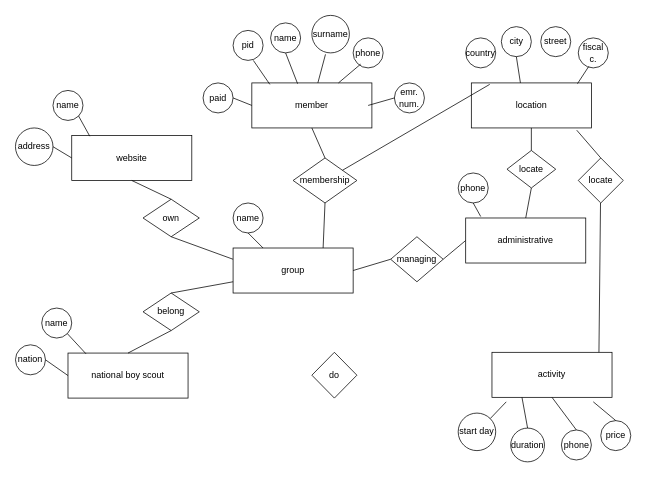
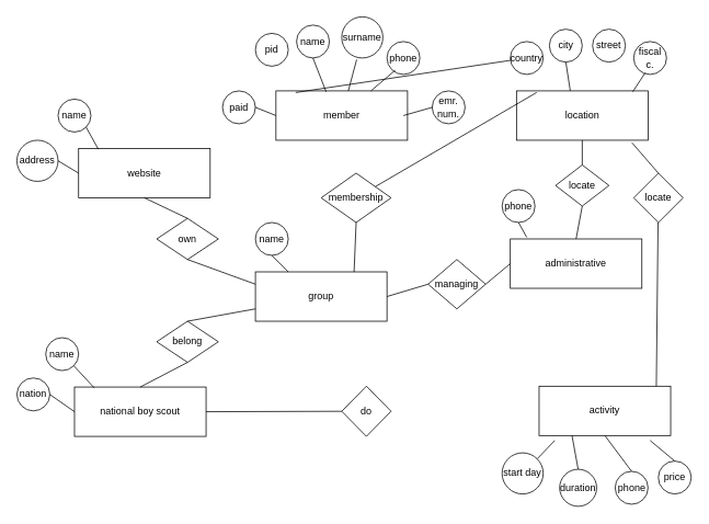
  <mxCell id="0" />
  <mxCell id="1" parent="0" />
  <mxCell id="2" style="edgeStyle=orthogonalEdgeStyle;rounded=0;orthogonalLoop=1;jettySize=auto;html=1;exitX=0;exitY=0.5;exitDx=0;exitDy=0;exitPerimeter=0;" edge="1" parent="1" source="3"><mxGeometry relative="1" as="geometry"><mxPoint x="310" y="360" as="targetPoint" /></mxGeometry></mxCell>
  <mxCell id="3" value="group" style="rounded=0;whiteSpace=wrap;html=1;" vertex="1" parent="1"><mxGeometry x="310" y="330" width="160" height="60" as="geometry" /></mxCell>
  <mxCell id="4" value="website" style="rounded=0;whiteSpace=wrap;html=1;" vertex="1" parent="1"><mxGeometry x="95" y="180" width="160" height="60" as="geometry" /></mxCell>
  <mxCell id="5" value="name" style="ellipse;whiteSpace=wrap;html=1;aspect=fixed;" vertex="1" parent="1"><mxGeometry x="310" y="270" width="40" height="40" as="geometry" /></mxCell>
  <mxCell id="6" value="" style="endArrow=none;html=1;rounded=0;entryX=0.25;entryY=0;entryDx=0;entryDy=0;exitX=0.5;exitY=1;exitDx=0;exitDy=0;" edge="1" parent="1" source="5" target="3"><mxGeometry width="50" height="50" relative="1" as="geometry"><mxPoint x="390" y="290" as="sourcePoint" /><mxPoint x="440" y="240" as="targetPoint" /></mxGeometry></mxCell>
  <mxCell id="7" value="own" style="rhombus;whiteSpace=wrap;html=1;" vertex="1" parent="1"><mxGeometry x="190" y="265" width="75" height="50" as="geometry" /></mxCell>
  <mxCell id="8" value="name" style="ellipse;whiteSpace=wrap;html=1;aspect=fixed;" vertex="1" parent="1"><mxGeometry x="70" y="120" width="40" height="40" as="geometry" /></mxCell>
  <mxCell id="9" value="" style="endArrow=none;html=1;rounded=0;entryX=1;entryY=1;entryDx=0;entryDy=0;exitX=0.15;exitY=0.017;exitDx=0;exitDy=0;exitPerimeter=0;" edge="1" parent="1" source="4" target="8"><mxGeometry width="50" height="50" relative="1" as="geometry"><mxPoint x="330" y="360" as="sourcePoint" /><mxPoint x="380" y="310" as="targetPoint" /><Array as="points" /></mxGeometry></mxCell>
  <mxCell id="10" value="address" style="ellipse;whiteSpace=wrap;html=1;aspect=fixed;" vertex="1" parent="1"><mxGeometry x="20" y="170" width="50" height="50" as="geometry" /></mxCell>
  <mxCell id="11" value="" style="endArrow=none;html=1;rounded=0;exitX=1;exitY=0.5;exitDx=0;exitDy=0;entryX=0;entryY=0.5;entryDx=0;entryDy=0;" edge="1" parent="1" source="10" target="4"><mxGeometry width="50" height="50" relative="1" as="geometry"><mxPoint x="-40" y="390" as="sourcePoint" /><mxPoint x="10" y="340" as="targetPoint" /></mxGeometry></mxCell>
  <mxCell id="12" value="administrative" style="rounded=0;whiteSpace=wrap;html=1;" vertex="1" parent="1"><mxGeometry x="620" y="290" width="160" height="60" as="geometry" /></mxCell>
  <mxCell id="13" value="managing" style="rhombus;whiteSpace=wrap;html=1;" vertex="1" parent="1"><mxGeometry x="520" y="315" width="70" height="60" as="geometry" /></mxCell>
  <mxCell id="14" value="" style="endArrow=none;html=1;rounded=0;exitX=1;exitY=0.5;exitDx=0;exitDy=0;entryX=0;entryY=0.5;entryDx=0;entryDy=0;" edge="1" parent="1" source="3" target="13"><mxGeometry width="50" height="50" relative="1" as="geometry"><mxPoint x="260" y="150" as="sourcePoint" /><mxPoint x="310" y="100" as="targetPoint" /></mxGeometry></mxCell>
  <mxCell id="15" value="" style="endArrow=none;html=1;rounded=0;entryX=0;entryY=0.5;entryDx=0;entryDy=0;exitX=1;exitY=0.5;exitDx=0;exitDy=0;" edge="1" parent="1" source="13" target="12"><mxGeometry width="50" height="50" relative="1" as="geometry"><mxPoint x="380" y="100" as="sourcePoint" /><mxPoint x="430" y="50" as="targetPoint" /></mxGeometry></mxCell>
  <mxCell id="16" value="" style="endArrow=none;html=1;rounded=0;exitX=0.5;exitY=1;exitDx=0;exitDy=0;entryX=0;entryY=0.25;entryDx=0;entryDy=0;" edge="1" parent="1" source="7" target="3"><mxGeometry width="50" height="50" relative="1" as="geometry"><mxPoint x="190" y="150" as="sourcePoint" /><mxPoint x="320" y="370" as="targetPoint" /></mxGeometry></mxCell>
  <mxCell id="17" value="" style="endArrow=none;html=1;rounded=0;exitX=0.5;exitY=1;exitDx=0;exitDy=0;entryX=0.5;entryY=0;entryDx=0;entryDy=0;" edge="1" parent="1" source="4" target="7"><mxGeometry width="50" height="50" relative="1" as="geometry"><mxPoint x="140" y="250" as="sourcePoint" /><mxPoint x="190" y="210" as="targetPoint" /></mxGeometry></mxCell>
  <mxCell id="18" value="phone" style="ellipse;whiteSpace=wrap;html=1;aspect=fixed;" vertex="1" parent="1"><mxGeometry x="610" y="230" width="40" height="40" as="geometry" /></mxCell>
  <mxCell id="19" value="" style="endArrow=none;html=1;rounded=0;entryX=0.5;entryY=1;entryDx=0;entryDy=0;exitX=0.125;exitY=-0.033;exitDx=0;exitDy=0;exitPerimeter=0;" edge="1" parent="1" source="12" target="18"><mxGeometry width="50" height="50" relative="1" as="geometry"><mxPoint x="430" y="70" as="sourcePoint" /><mxPoint x="480" y="20" as="targetPoint" /></mxGeometry></mxCell>
  <mxCell id="20" value="location" style="rounded=0;whiteSpace=wrap;html=1;" vertex="1" parent="1"><mxGeometry x="627.5" y="110" width="160" height="60" as="geometry" /></mxCell>
  <mxCell id="21" value="locate" style="rhombus;whiteSpace=wrap;html=1;" vertex="1" parent="1"><mxGeometry x="675" y="200" width="65" height="50" as="geometry" /></mxCell>
  <mxCell id="22" value="" style="endArrow=none;html=1;rounded=0;exitX=0.5;exitY=1;exitDx=0;exitDy=0;entryX=0.5;entryY=0;entryDx=0;entryDy=0;" edge="1" parent="1" source="21" target="12"><mxGeometry width="50" height="50" relative="1" as="geometry"><mxPoint x="490" y="150" as="sourcePoint" /><mxPoint x="540" y="100" as="targetPoint" /></mxGeometry></mxCell>
  <mxCell id="23" value="" style="endArrow=none;html=1;rounded=0;entryX=0.5;entryY=0;entryDx=0;entryDy=0;exitX=0.5;exitY=1;exitDx=0;exitDy=0;" edge="1" parent="1" source="20" target="21"><mxGeometry width="50" height="50" relative="1" as="geometry"><mxPoint x="490" y="220" as="sourcePoint" /><mxPoint x="540" y="170" as="targetPoint" /><Array as="points" /></mxGeometry></mxCell>
  <mxCell id="24" value="national boy scout" style="rounded=0;whiteSpace=wrap;html=1;" vertex="1" parent="1"><mxGeometry x="90" y="470" width="160" height="60" as="geometry" /></mxCell>
  <mxCell id="25" value="belong" style="rhombus;whiteSpace=wrap;html=1;" vertex="1" parent="1"><mxGeometry x="190" y="390" width="75" height="50" as="geometry" /></mxCell>
  <mxCell id="26" value="" style="endArrow=none;html=1;rounded=0;entryX=0;entryY=0.75;entryDx=0;entryDy=0;exitX=0.5;exitY=0;exitDx=0;exitDy=0;" edge="1" parent="1" source="25" target="3"><mxGeometry width="50" height="50" relative="1" as="geometry"><mxPoint x="230" y="370" as="sourcePoint" /><mxPoint x="280" y="320" as="targetPoint" /></mxGeometry></mxCell>
  <mxCell id="27" value="" style="endArrow=none;html=1;rounded=0;exitX=0.5;exitY=0;exitDx=0;exitDy=0;entryX=0.5;entryY=1;entryDx=0;entryDy=0;" edge="1" parent="1" source="24" target="25"><mxGeometry width="50" height="50" relative="1" as="geometry"><mxPoint x="180" y="470" as="sourcePoint" /><mxPoint x="230" y="420" as="targetPoint" /><Array as="points" /></mxGeometry></mxCell>
  <mxCell id="28" value="name" style="ellipse;whiteSpace=wrap;html=1;aspect=fixed;" vertex="1" parent="1"><mxGeometry x="55" y="410" width="40" height="40" as="geometry" /></mxCell>
  <mxCell id="29" value="" style="endArrow=none;html=1;rounded=0;entryX=1;entryY=1;entryDx=0;entryDy=0;exitX=0.15;exitY=0.017;exitDx=0;exitDy=0;exitPerimeter=0;" edge="1" parent="1" target="28" source="24"><mxGeometry width="50" height="50" relative="1" as="geometry"><mxPoint x="99" y="470" as="sourcePoint" /><mxPoint x="360" y="598.98" as="targetPoint" /><Array as="points" /></mxGeometry></mxCell>
  <mxCell id="30" value="member" style="rounded=0;whiteSpace=wrap;html=1;" vertex="1" parent="1"><mxGeometry x="335" y="110" width="160" height="60" as="geometry" /></mxCell>
  <mxCell id="31" value="membership" style="rhombus;whiteSpace=wrap;html=1;" vertex="1" parent="1"><mxGeometry x="390" y="210" width="85" height="60" as="geometry" /></mxCell>
  <mxCell id="32" value="" style="endArrow=none;html=1;rounded=0;entryX=0.5;entryY=1;entryDx=0;entryDy=0;exitX=0.75;exitY=0;exitDx=0;exitDy=0;" edge="1" parent="1" source="3" target="31"><mxGeometry width="50" height="50" relative="1" as="geometry"><mxPoint x="390" y="330" as="sourcePoint" /><mxPoint x="440" y="280" as="targetPoint" /></mxGeometry></mxCell>
- <mxCell id="33" value="" style="endArrow=none;html=1;rounded=0;entryX=0.5;entryY=1;entryDx=0;entryDy=0;exitX=0.5;exitY=0;exitDx=0;exitDy=0;" edge="1" parent="1" source="31" target="30"><mxGeometry width="50" height="50" relative="1" as="geometry"><mxPoint x="390" y="290" as="sourcePoint" /><mxPoint x="440" y="240" as="targetPoint" /></mxGeometry></mxCell>
  <mxCell id="34" value="pid" style="ellipse;whiteSpace=wrap;html=1;aspect=fixed;" vertex="1" parent="1"><mxGeometry x="310" y="40" width="40" height="40" as="geometry" /></mxCell>
- <mxCell id="35" value="" style="endArrow=none;html=1;rounded=0;entryX=0.675;entryY=1;entryDx=0;entryDy=0;entryPerimeter=0;exitX=0.15;exitY=0.033;exitDx=0;exitDy=0;exitPerimeter=0;" edge="1" parent="1" source="30" target="34"><mxGeometry width="50" height="50" relative="1" as="geometry"><mxPoint x="395" y="300" as="sourcePoint" /><mxPoint x="445" y="250" as="targetPoint" /></mxGeometry></mxCell>
+ <mxCell id="35" value="" style="endArrow=none;html=1;rounded=0;exitX=0.15;exitY=0.033;exitDx=0;exitDy=0;exitPerimeter=0;" edge="1" parent="1" source="30" target="46"><mxGeometry width="50" height="50" relative="1" as="geometry"><mxPoint x="395" y="300" as="sourcePoint" /><mxPoint x="445" y="250" as="targetPoint" /></mxGeometry></mxCell>
  <mxCell id="36" value="name" style="ellipse;whiteSpace=wrap;html=1;aspect=fixed;" vertex="1" parent="1"><mxGeometry x="360" y="30" width="40" height="40" as="geometry" /></mxCell>
  <mxCell id="37" value="" style="endArrow=none;html=1;rounded=0;entryX=0.5;entryY=1;entryDx=0;entryDy=0;exitX=0.381;exitY=0.017;exitDx=0;exitDy=0;exitPerimeter=0;" edge="1" parent="1" source="30" target="36"><mxGeometry width="50" height="50" relative="1" as="geometry"><mxPoint x="395" y="300" as="sourcePoint" /><mxPoint x="445" y="250" as="targetPoint" /></mxGeometry></mxCell>
  <mxCell id="38" value="surname" style="ellipse;whiteSpace=wrap;html=1;aspect=fixed;" vertex="1" parent="1"><mxGeometry x="415" y="20" width="50" height="50" as="geometry" /></mxCell>
  <mxCell id="39" value="" style="endArrow=none;html=1;rounded=0;entryX=0.363;entryY=1.038;entryDx=0;entryDy=0;entryPerimeter=0;" edge="1" parent="1" source="30" target="38"><mxGeometry width="50" height="50" relative="1" as="geometry"><mxPoint x="395" y="300" as="sourcePoint" /><mxPoint x="445" y="250" as="targetPoint" /></mxGeometry></mxCell>
  <mxCell id="40" value="paid" style="ellipse;whiteSpace=wrap;html=1;aspect=fixed;" vertex="1" parent="1"><mxGeometry x="270" y="110" width="40" height="40" as="geometry" /></mxCell>
  <mxCell id="41" value="" style="endArrow=none;html=1;rounded=0;entryX=0;entryY=0.5;entryDx=0;entryDy=0;exitX=1;exitY=0.5;exitDx=0;exitDy=0;" edge="1" parent="1" source="40" target="30"><mxGeometry width="50" height="50" relative="1" as="geometry"><mxPoint x="395" y="300" as="sourcePoint" /><mxPoint x="445" y="250" as="targetPoint" /></mxGeometry></mxCell>
  <mxCell id="42" value="phone" style="ellipse;whiteSpace=wrap;html=1;aspect=fixed;" vertex="1" parent="1"><mxGeometry x="470" y="50" width="40" height="40" as="geometry" /></mxCell>
  <mxCell id="43" value="" style="endArrow=none;html=1;rounded=0;entryX=0.25;entryY=0.875;entryDx=0;entryDy=0;entryPerimeter=0;" edge="1" parent="1" source="30" target="42"><mxGeometry width="50" height="50" relative="1" as="geometry"><mxPoint x="390" y="290" as="sourcePoint" /><mxPoint x="440" y="240" as="targetPoint" /></mxGeometry></mxCell>
  <mxCell id="44" value="emr. num." style="ellipse;whiteSpace=wrap;html=1;aspect=fixed;" vertex="1" parent="1"><mxGeometry x="525" y="110" width="40" height="40" as="geometry" /></mxCell>
  <mxCell id="45" value="" style="endArrow=none;html=1;rounded=0;entryX=0;entryY=0.5;entryDx=0;entryDy=0;" edge="1" parent="1" target="44"><mxGeometry width="50" height="50" relative="1" as="geometry"><mxPoint x="490" y="140" as="sourcePoint" /><mxPoint x="440" y="240" as="targetPoint" /></mxGeometry></mxCell>
  <mxCell id="46" value="country" style="ellipse;whiteSpace=wrap;html=1;aspect=fixed;" vertex="1" parent="1"><mxGeometry x="620" y="50" width="40" height="40" as="geometry" /></mxCell>
  <mxCell id="47" value="" style="endArrow=none;html=1;rounded=0;exitX=0.153;exitY=0.033;exitDx=0;exitDy=0;exitPerimeter=0;" edge="1" parent="1" source="20" target="31"><mxGeometry width="50" height="50" relative="1" as="geometry"><mxPoint x="390" y="290" as="sourcePoint" /><mxPoint x="440" y="240" as="targetPoint" /></mxGeometry></mxCell>
  <mxCell id="48" value="city" style="ellipse;whiteSpace=wrap;html=1;aspect=fixed;" vertex="1" parent="1"><mxGeometry x="667.5" y="35" width="40" height="40" as="geometry" /></mxCell>
  <mxCell id="49" value="" style="endArrow=none;html=1;rounded=0;entryX=0.409;entryY=0;entryDx=0;entryDy=0;entryPerimeter=0;exitX=0.5;exitY=1;exitDx=0;exitDy=0;" edge="1" parent="1" source="48" target="20"><mxGeometry width="50" height="50" relative="1" as="geometry"><mxPoint x="390" y="290" as="sourcePoint" /><mxPoint x="440" y="240" as="targetPoint" /></mxGeometry></mxCell>
  <mxCell id="50" value="street" style="ellipse;whiteSpace=wrap;html=1;aspect=fixed;" vertex="1" parent="1"><mxGeometry x="720" y="35" width="40" height="40" as="geometry" /></mxCell>
  <mxCell id="51" value="fiscal c." style="ellipse;whiteSpace=wrap;html=1;aspect=fixed;" vertex="1" parent="1"><mxGeometry x="770" y="50" width="40" height="40" as="geometry" /></mxCell>
  <mxCell id="52" value="" style="endArrow=none;html=1;rounded=0;entryX=0.35;entryY=0.95;entryDx=0;entryDy=0;entryPerimeter=0;exitX=0.884;exitY=0.017;exitDx=0;exitDy=0;exitPerimeter=0;" edge="1" parent="1" source="20" target="51"><mxGeometry width="50" height="50" relative="1" as="geometry"><mxPoint x="390" y="290" as="sourcePoint" /><mxPoint x="440" y="240" as="targetPoint" /></mxGeometry></mxCell>
  <mxCell id="53" value="nation" style="ellipse;whiteSpace=wrap;html=1;aspect=fixed;" vertex="1" parent="1"><mxGeometry x="20" y="459" width="40" height="40" as="geometry" /></mxCell>
  <mxCell id="54" value="" style="endArrow=none;html=1;rounded=0;entryX=1;entryY=0.5;entryDx=0;entryDy=0;exitX=0;exitY=0.5;exitDx=0;exitDy=0;" edge="1" parent="1" target="53" source="24"><mxGeometry width="50" height="50" relative="1" as="geometry"><mxPoint x="37" y="520.02" as="sourcePoint" /><mxPoint x="-115" y="209" as="targetPoint" /></mxGeometry></mxCell>
  <mxCell id="55" value="activity" style="rounded=0;whiteSpace=wrap;html=1;" vertex="1" parent="1"><mxGeometry x="655" y="469" width="160" height="60" as="geometry" /></mxCell>
  <mxCell id="56" value="" style="endArrow=none;html=1;rounded=0;exitX=0.891;exitY=0;exitDx=0;exitDy=0;exitPerimeter=0;" edge="1" parent="1" source="55" target="57"><mxGeometry width="50" height="50" relative="1" as="geometry"><mxPoint x="790" y="490" as="sourcePoint" /><mxPoint x="440" y="240" as="targetPoint" /></mxGeometry></mxCell>
  <mxCell id="57" value="locate" style="rhombus;whiteSpace=wrap;html=1;" vertex="1" parent="1"><mxGeometry x="770" y="210" width="60" height="60" as="geometry" /></mxCell>
  <mxCell id="58" value="" style="endArrow=none;html=1;rounded=0;entryX=0.878;entryY=1.05;entryDx=0;entryDy=0;entryPerimeter=0;exitX=0.5;exitY=0;exitDx=0;exitDy=0;" edge="1" parent="1" source="57" target="20"><mxGeometry width="50" height="50" relative="1" as="geometry"><mxPoint x="390" y="290" as="sourcePoint" /><mxPoint x="440" y="240" as="targetPoint" /><Array as="points" /></mxGeometry></mxCell>
  <mxCell id="59" value="start day" style="ellipse;whiteSpace=wrap;html=1;aspect=fixed;" vertex="1" parent="1"><mxGeometry x="610" y="550" width="50" height="50" as="geometry" /></mxCell>
  <mxCell id="60" value="duration" style="ellipse;whiteSpace=wrap;html=1;aspect=fixed;" vertex="1" parent="1"><mxGeometry x="680" y="570" width="45" height="45" as="geometry" /></mxCell>
  <mxCell id="61" value="phone" style="ellipse;whiteSpace=wrap;html=1;aspect=fixed;" vertex="1" parent="1"><mxGeometry x="747.5" y="572.5" width="40" height="40" as="geometry" /></mxCell>
  <mxCell id="62" value="price" style="ellipse;whiteSpace=wrap;html=1;aspect=fixed;" vertex="1" parent="1"><mxGeometry x="800" y="560" width="40" height="40" as="geometry" /></mxCell>
  <mxCell id="63" value="" style="endArrow=none;html=1;rounded=0;exitX=1;exitY=0;exitDx=0;exitDy=0;entryX=0.119;entryY=1.1;entryDx=0;entryDy=0;entryPerimeter=0;" edge="1" parent="1" source="59" target="55"><mxGeometry width="50" height="50" relative="1" as="geometry"><mxPoint x="395" y="310" as="sourcePoint" /><mxPoint x="445" y="260" as="targetPoint" /></mxGeometry></mxCell>
  <mxCell id="64" value="" style="endArrow=none;html=1;rounded=0;exitX=0.5;exitY=0;exitDx=0;exitDy=0;entryX=0.25;entryY=1;entryDx=0;entryDy=0;" edge="1" parent="1" source="60" target="55"><mxGeometry width="50" height="50" relative="1" as="geometry"><mxPoint x="395" y="310" as="sourcePoint" /><mxPoint x="445" y="260" as="targetPoint" /></mxGeometry></mxCell>
  <mxCell id="65" value="" style="endArrow=none;html=1;rounded=0;exitX=0.5;exitY=0;exitDx=0;exitDy=0;entryX=0.5;entryY=1;entryDx=0;entryDy=0;" edge="1" parent="1" source="61" target="55"><mxGeometry width="50" height="50" relative="1" as="geometry"><mxPoint x="395" y="310" as="sourcePoint" /><mxPoint x="445" y="260" as="targetPoint" /></mxGeometry></mxCell>
  <mxCell id="66" value="" style="endArrow=none;html=1;rounded=0;exitX=0.5;exitY=0;exitDx=0;exitDy=0;entryX=0.844;entryY=1.1;entryDx=0;entryDy=0;entryPerimeter=0;" edge="1" parent="1" source="62" target="55"><mxGeometry width="50" height="50" relative="1" as="geometry"><mxPoint x="825" y="560" as="sourcePoint" /><mxPoint x="445" y="260" as="targetPoint" /></mxGeometry></mxCell>
  <mxCell id="67" value="do" style="rhombus;whiteSpace=wrap;html=1;" vertex="1" parent="1"><mxGeometry x="415" y="469" width="60" height="61" as="geometry" /></mxCell>
+ <mxCell id="68" value="" style="endArrow=none;html=1;rounded=0;exitX=1;exitY=0.5;exitDx=0;exitDy=0;entryX=0;entryY=0.5;entryDx=0;entryDy=0;" edge="1" parent="1" source="24" target="67"><mxGeometry width="50" height="50" relative="1" as="geometry"><mxPoint x="310" y="509" as="sourcePoint" /><mxPoint x="360" y="459" as="targetPoint" /></mxGeometry></mxCell>
